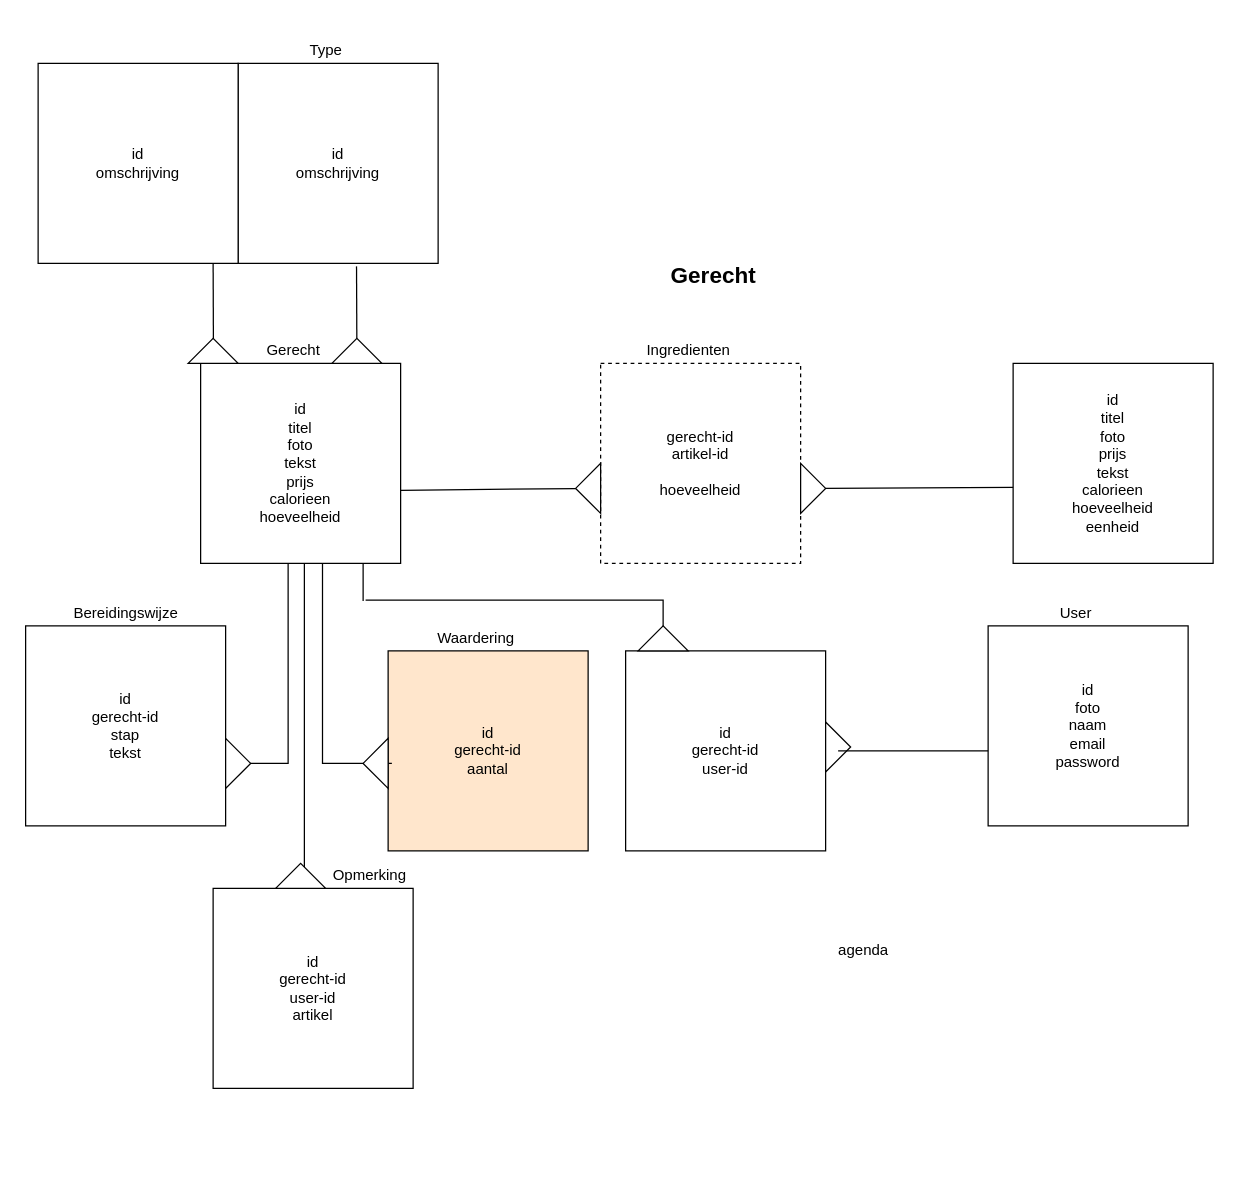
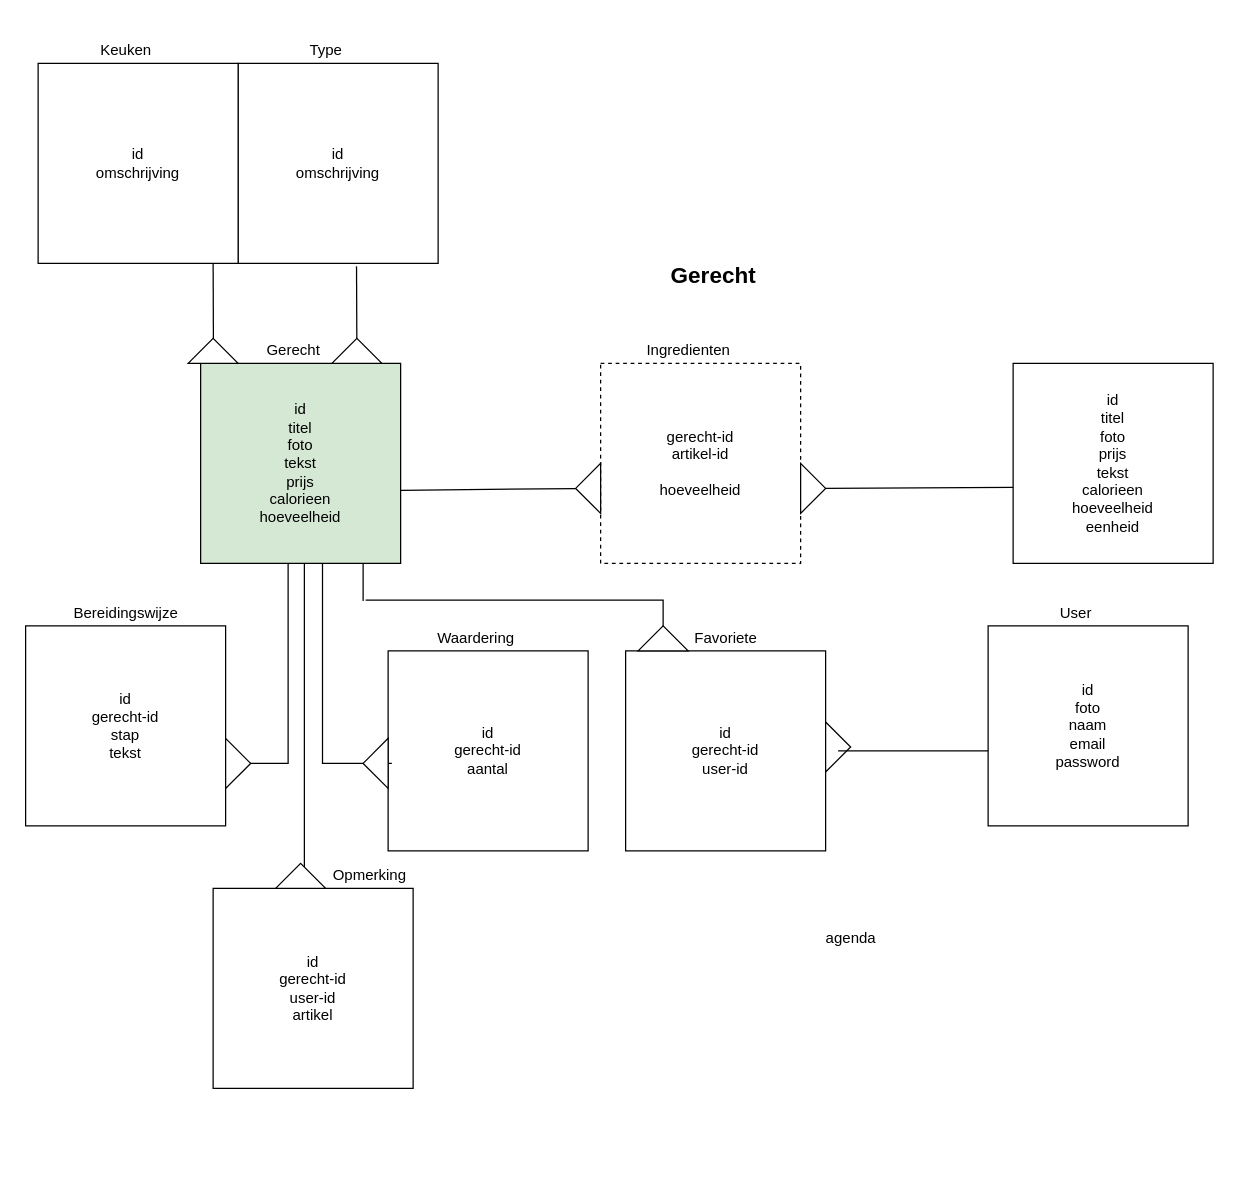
  <mxCell id="0" />
  <mxCell id="1" parent="0" />
  <mxCell id="2" value="" style="endArrow=none;html=1;entryX=0.592;entryY=1.015;entryDx=0;entryDy=0;entryPerimeter=0;" edge="1" parent="1"><mxGeometry width="50" height="50" relative="1" as="geometry"><mxPoint x="170.28" y="287.6" as="sourcePoint" /><mxPoint x="170" y="210" as="targetPoint" /></mxGeometry></mxCell>
  <mxCell id="3" value="" style="endArrow=none;html=1;" edge="1" parent="1"><mxGeometry width="50" height="50" relative="1" as="geometry"><mxPoint x="243" y="700" as="sourcePoint" /><mxPoint x="243" y="440" as="targetPoint" /><Array as="points" /></mxGeometry></mxCell>
  <mxCell id="4" value="&lt;font style=&quot;font-size: 18px&quot;&gt;&lt;b&gt;Gerecht&lt;/b&gt;&lt;/font&gt;" style="text;html=1;resizable=0;autosize=1;align=center;verticalAlign=middle;points=[];fillColor=none;strokeColor=none;rounded=0;" parent="1" vertex="1"><mxGeometry x="530" width="80" height="20" as="geometry" y="210" /></mxCell>
  <mxCell id="5" value="" style="group" vertex="1" connectable="0" parent="1"><mxGeometry x="500" y="500" width="160" height="180" as="geometry" /></mxCell>
  <mxCell id="6" value="id&lt;br&gt;gerecht-id&lt;br&gt;user-id" style="whiteSpace=wrap;html=1;aspect=fixed;" vertex="1" parent="5"><mxGeometry y="20" width="160" height="160" as="geometry" /></mxCell>
+ <mxCell id="7" value="Favoriete" style="text;html=1;resizable=0;autosize=1;align=center;verticalAlign=middle;points=[];fillColor=none;strokeColor=none;rounded=0;" vertex="1" parent="5"><mxGeometry x="45" width="70" height="20" as="geometry" /></mxCell>
  <mxCell id="8" value="" style="group" vertex="1" connectable="0" parent="1"><mxGeometry y="480" width="160" height="180" as="geometry" x="20" /></mxCell>
  <mxCell id="9" value="id&lt;br&gt;gerecht-id&lt;br&gt;stap&lt;br&gt;tekst" style="whiteSpace=wrap;html=1;aspect=fixed;" vertex="1" parent="8"><mxGeometry y="20" width="160" height="160" as="geometry" /></mxCell>
  <mxCell id="10" value="Bereidingswijze" style="text;html=1;resizable=0;autosize=1;align=center;verticalAlign=middle;points=[];fillColor=none;strokeColor=none;rounded=0;" vertex="1" parent="8"><mxGeometry x="30" width="100" height="20" as="geometry" /></mxCell>
  <mxCell id="11" value="" style="group" vertex="1" connectable="0" parent="1"><mxGeometry x="790" y="480" width="160" height="180" as="geometry" /></mxCell>
  <mxCell id="12" value="id&lt;br&gt;foto&lt;br&gt;naam&lt;br&gt;email&lt;br&gt;password" style="whiteSpace=wrap;html=1;aspect=fixed;" vertex="1" parent="11"><mxGeometry y="20" width="160" height="160" as="geometry" /></mxCell>
  <mxCell id="13" value="User" style="text;html=1;resizable=0;autosize=1;align=center;verticalAlign=middle;points=[];fillColor=none;strokeColor=none;rounded=0;" vertex="1" parent="11"><mxGeometry x="50" width="40" height="20" as="geometry" /></mxCell>
  <mxCell id="14" value="" style="group" vertex="1" connectable="0" parent="1"><mxGeometry x="190" y="30" width="160" height="180" as="geometry" /></mxCell>
  <mxCell id="15" value="&lt;span&gt;id&lt;/span&gt;&lt;br&gt;&lt;span&gt;omschrijving&lt;/span&gt;" style="whiteSpace=wrap;html=1;aspect=fixed;" vertex="1" parent="14"><mxGeometry y="20" width="160" height="160" as="geometry" /></mxCell>
  <mxCell id="16" value="Type" style="text;html=1;resizable=0;autosize=1;align=center;verticalAlign=middle;points=[];fillColor=none;strokeColor=none;rounded=0;" vertex="1" parent="14"><mxGeometry x="50" width="40" height="20" as="geometry" /></mxCell>
  <mxCell id="17" value="" style="group" vertex="1" connectable="0" parent="1"><mxGeometry x="30" y="20" width="160" height="190" as="geometry" /></mxCell>
  <mxCell id="18" value="id&lt;br&gt;omschrijving" style="whiteSpace=wrap;html=1;aspect=fixed;" vertex="1" parent="17"><mxGeometry y="30" width="160" height="160" as="geometry" /></mxCell>
+ <mxCell id="19" value="Keuken" style="text;html=1;resizable=0;autosize=1;align=center;verticalAlign=middle;points=[];fillColor=none;strokeColor=none;rounded=0;" vertex="1" parent="17"><mxGeometry x="40" y="10" width="60" height="20" as="geometry" /></mxCell>
  <mxCell id="20" value="" style="group" vertex="1" connectable="0" parent="1"><mxGeometry x="310" y="500" width="200" height="195" as="geometry" /></mxCell>
- <mxCell id="21" value="id&lt;br&gt;gerecht-id&lt;br&gt;aantal" style="whiteSpace=wrap;html=1;aspect=fixed;fillColor=#ffe6cc;" vertex="1" parent="20"><mxGeometry y="20" width="160" height="160" as="geometry" /></mxCell>
+ <mxCell id="21" value="id&lt;br&gt;gerecht-id&lt;br&gt;aantal" style="whiteSpace=wrap;html=1;aspect=fixed;" vertex="1" parent="20"><mxGeometry y="20" width="160" height="160" as="geometry" /></mxCell>
  <mxCell id="22" value="Waardering" style="text;html=1;resizable=0;autosize=1;align=center;verticalAlign=middle;points=[];fillColor=none;strokeColor=none;rounded=0;" vertex="1" parent="20"><mxGeometry x="30" width="80" height="20" as="geometry" /></mxCell>
  <mxCell id="23" value="" style="group" vertex="1" connectable="0" parent="1"><mxGeometry x="180" y="690" width="160" height="180" as="geometry" /></mxCell>
  <mxCell id="24" value="id&lt;br&gt;gerecht-id&lt;br&gt;user-id&lt;br&gt;artikel" style="whiteSpace=wrap;html=1;aspect=fixed;" vertex="1" parent="23"><mxGeometry x="-10" y="20" width="160" height="160" as="geometry" /></mxCell>
  <mxCell id="25" value="Opmerking" style="text;html=1;resizable=0;autosize=1;align=center;verticalAlign=middle;points=[];fillColor=none;strokeColor=none;rounded=0;" vertex="1" parent="23"><mxGeometry x="80" width="70" height="20" as="geometry" /></mxCell>
  <mxCell id="26" value="" style="triangle;whiteSpace=wrap;html=1;rotation=-90;" vertex="1" parent="23"><mxGeometry x="50" y="-10" width="20" height="40" as="geometry" /></mxCell>
  <mxCell id="27" value="" style="shape=partialRectangle;whiteSpace=wrap;html=1;bottom=0;right=0;fillColor=none;rotation=-90;" vertex="1" parent="1"><mxGeometry x="200" y="497.5" width="170" height="55" as="geometry" /></mxCell>
  <mxCell id="28" value="" style="shape=partialRectangle;whiteSpace=wrap;html=1;bottom=0;right=0;fillColor=none;rotation=0;direction=south;flipH=0;flipV=1;" vertex="1" parent="1"><mxGeometry x="180" y="440" width="50" height="170" as="geometry" /></mxCell>
  <mxCell id="29" value="" style="triangle;whiteSpace=wrap;html=1;rotation=-180;" vertex="1" parent="1"><mxGeometry x="290" y="590" width="20" height="40" as="geometry" /></mxCell>
  <mxCell id="30" value="" style="triangle;whiteSpace=wrap;html=1;rotation=0;" vertex="1" parent="1"><mxGeometry x="180" y="590" width="20" height="40" as="geometry" /></mxCell>
  <mxCell id="31" value="" style="group" vertex="1" connectable="0" parent="1"><mxGeometry x="160" y="270" width="810" height="346.92" as="geometry" /></mxCell>
  <mxCell id="32" value="" style="group" vertex="1" connectable="0" parent="31"><mxGeometry x="320" width="160" height="180" as="geometry" /></mxCell>
  <mxCell id="33" value="gerecht-id&lt;br&gt;artikel-id&lt;br&gt;&lt;br&gt;hoeveelheid" style="whiteSpace=wrap;html=1;aspect=fixed;dashed=1;" parent="32" vertex="1"><mxGeometry y="20" width="160" height="160" as="geometry" /></mxCell>
  <mxCell id="34" value="Ingredienten" style="text;html=1;resizable=0;autosize=1;align=center;verticalAlign=middle;points=[];fillColor=none;strokeColor=none;rounded=0;" parent="32" vertex="1"><mxGeometry x="30" width="80" height="20" as="geometry" /></mxCell>
  <mxCell id="35" value="" style="group" vertex="1" connectable="0" parent="31"><mxGeometry x="650" width="160" height="240" as="geometry" /></mxCell>
  <mxCell id="36" style="edgeStyle=none;html=1;exitX=0.25;exitY=0;exitDx=0;exitDy=0;" edge="1" parent="35" source="37"><mxGeometry relative="1" as="geometry"><mxPoint x="40" y="30" as="targetPoint" /></mxGeometry></mxCell>
  <mxCell id="37" value="id&lt;br&gt;titel&lt;br&gt;foto&lt;br&gt;prijs&lt;br&gt;tekst&lt;br&gt;calorieen&lt;br&gt;hoeveelheid&lt;br&gt;eenheid&lt;br&gt;" style="whiteSpace=wrap;html=1;aspect=fixed;" vertex="1" parent="35"><mxGeometry y="20" width="160" height="160" as="geometry" /></mxCell>
  <mxCell id="38" value="" style="group" vertex="1" connectable="0" parent="31"><mxGeometry width="160" height="180" as="geometry" /></mxCell>
- <mxCell id="39" value="id&lt;br&gt;titel&lt;br&gt;foto&lt;br&gt;tekst&lt;br&gt;prijs&lt;br&gt;calorieen&lt;br&gt;hoeveelheid" style="whiteSpace=wrap;html=1;aspect=fixed;" parent="38" vertex="1"><mxGeometry y="20" width="160" height="160" as="geometry" /></mxCell>
+ <mxCell id="39" value="id&lt;br&gt;titel&lt;br&gt;foto&lt;br&gt;tekst&lt;br&gt;prijs&lt;br&gt;calorieen&lt;br&gt;hoeveelheid" style="whiteSpace=wrap;html=1;aspect=fixed;fillColor=#d5e8d4;" parent="38" vertex="1"><mxGeometry y="20" width="160" height="160" as="geometry" /></mxCell>
  <mxCell id="40" value="Gerecht" style="text;html=1;resizable=0;autosize=1;align=center;verticalAlign=middle;points=[];fillColor=none;strokeColor=none;rounded=0;" vertex="1" parent="38"><mxGeometry x="44" width="60" height="20" as="geometry" /></mxCell>
  <mxCell id="41" value="" style="triangle;whiteSpace=wrap;html=1;rotation=-90;" vertex="1" parent="38"><mxGeometry x="115" y="-10" width="20" height="40" as="geometry" /></mxCell>
  <mxCell id="42" value="" style="triangle;whiteSpace=wrap;html=1;rotation=-90;" vertex="1" parent="38"><mxGeometry y="-10" width="20" height="40" as="geometry" /></mxCell>
  <mxCell id="43" value="" style="endArrow=none;html=1;exitX=1.002;exitY=0.635;exitDx=0;exitDy=0;exitPerimeter=0;" edge="1" parent="31" source="39" target="44"><mxGeometry width="50" height="50" relative="1" as="geometry"><mxPoint x="170" y="120" as="sourcePoint" /><mxPoint x="320" y="120" as="targetPoint" /></mxGeometry></mxCell>
  <mxCell id="44" value="" style="triangle;whiteSpace=wrap;html=1;rotation=-180;" vertex="1" parent="31"><mxGeometry x="300" y="100" width="20" height="40" as="geometry" /></mxCell>
  <mxCell id="45" value="" style="endArrow=none;html=1;exitX=1;exitY=0.5;exitDx=0;exitDy=0;entryX=0;entryY=0.5;entryDx=0;entryDy=0;" edge="1" parent="31" source="46"><mxGeometry width="50" height="50" relative="1" as="geometry"><mxPoint x="520.21" y="119.96" as="sourcePoint" /><mxPoint x="650" y="119.23" as="targetPoint" /></mxGeometry></mxCell>
  <mxCell id="46" value="" style="triangle;whiteSpace=wrap;html=1;rotation=0;" vertex="1" parent="31"><mxGeometry x="480" y="100" width="20" height="40" as="geometry" /></mxCell>
  <mxCell id="47" value="" style="triangle;whiteSpace=wrap;html=1;rotation=0;" vertex="1" parent="31"><mxGeometry x="500" y="306.92" width="20" height="40" as="geometry" /></mxCell>
  <mxCell id="48" value="" style="shape=partialRectangle;whiteSpace=wrap;html=1;bottom=0;right=0;fillColor=none;rotation=-90;direction=south;flipH=0;flipV=1;" vertex="1" parent="31"><mxGeometry x="233.4" y="108.43" width="35.66" height="237.54" as="geometry" /></mxCell>
  <mxCell id="49" value="" style="endArrow=none;html=1;" edge="1" parent="31"><mxGeometry width="50" height="50" relative="1" as="geometry"><mxPoint x="510" y="330" as="sourcePoint" /><mxPoint x="630" y="330" as="targetPoint" /></mxGeometry></mxCell>
  <mxCell id="50" value="" style="endArrow=none;html=1;" edge="1" parent="31"><mxGeometry width="50" height="50" relative="1" as="geometry"><mxPoint x="130" y="210" as="sourcePoint" /><mxPoint x="130" y="180" as="targetPoint" /></mxGeometry></mxCell>
  <mxCell id="51" value="" style="triangle;whiteSpace=wrap;html=1;rotation=-90;" vertex="1" parent="31"><mxGeometry x="360" y="220" width="20" height="40" as="geometry" /></mxCell>
  <mxCell id="52" value="" style="group" vertex="1" connectable="0" parent="1"><mxGeometry x="600" y="740" width="160" height="180" as="geometry" /></mxCell>
- <mxCell id="53" value="agenda" style="text;html=1;resizable=0;autosize=1;align=center;verticalAlign=middle;points=[];fillColor=none;strokeColor=none;rounded=0;" vertex="1" parent="52"><mxGeometry x="60" y="10" width="60" height="20" as="geometry" /></mxCell>
+ <mxCell id="53" value="agenda" style="text;html=1;resizable=0;autosize=1;align=center;verticalAlign=middle;points=[];fillColor=none;strokeColor=none;rounded=0;" vertex="1" parent="52"><mxGeometry x="50" width="60" height="20" as="geometry" /></mxCell>
  <mxCell id="54" value="" style="endArrow=none;html=1;entryX=0.592;entryY=1.015;entryDx=0;entryDy=0;entryPerimeter=0;startArrow=none;" edge="1" parent="1" source="41" target="15"><mxGeometry width="50" height="50" relative="1" as="geometry"><mxPoint x="285" y="290" as="sourcePoint" /><mxPoint x="330" y="240" as="targetPoint" /></mxGeometry></mxCell>
